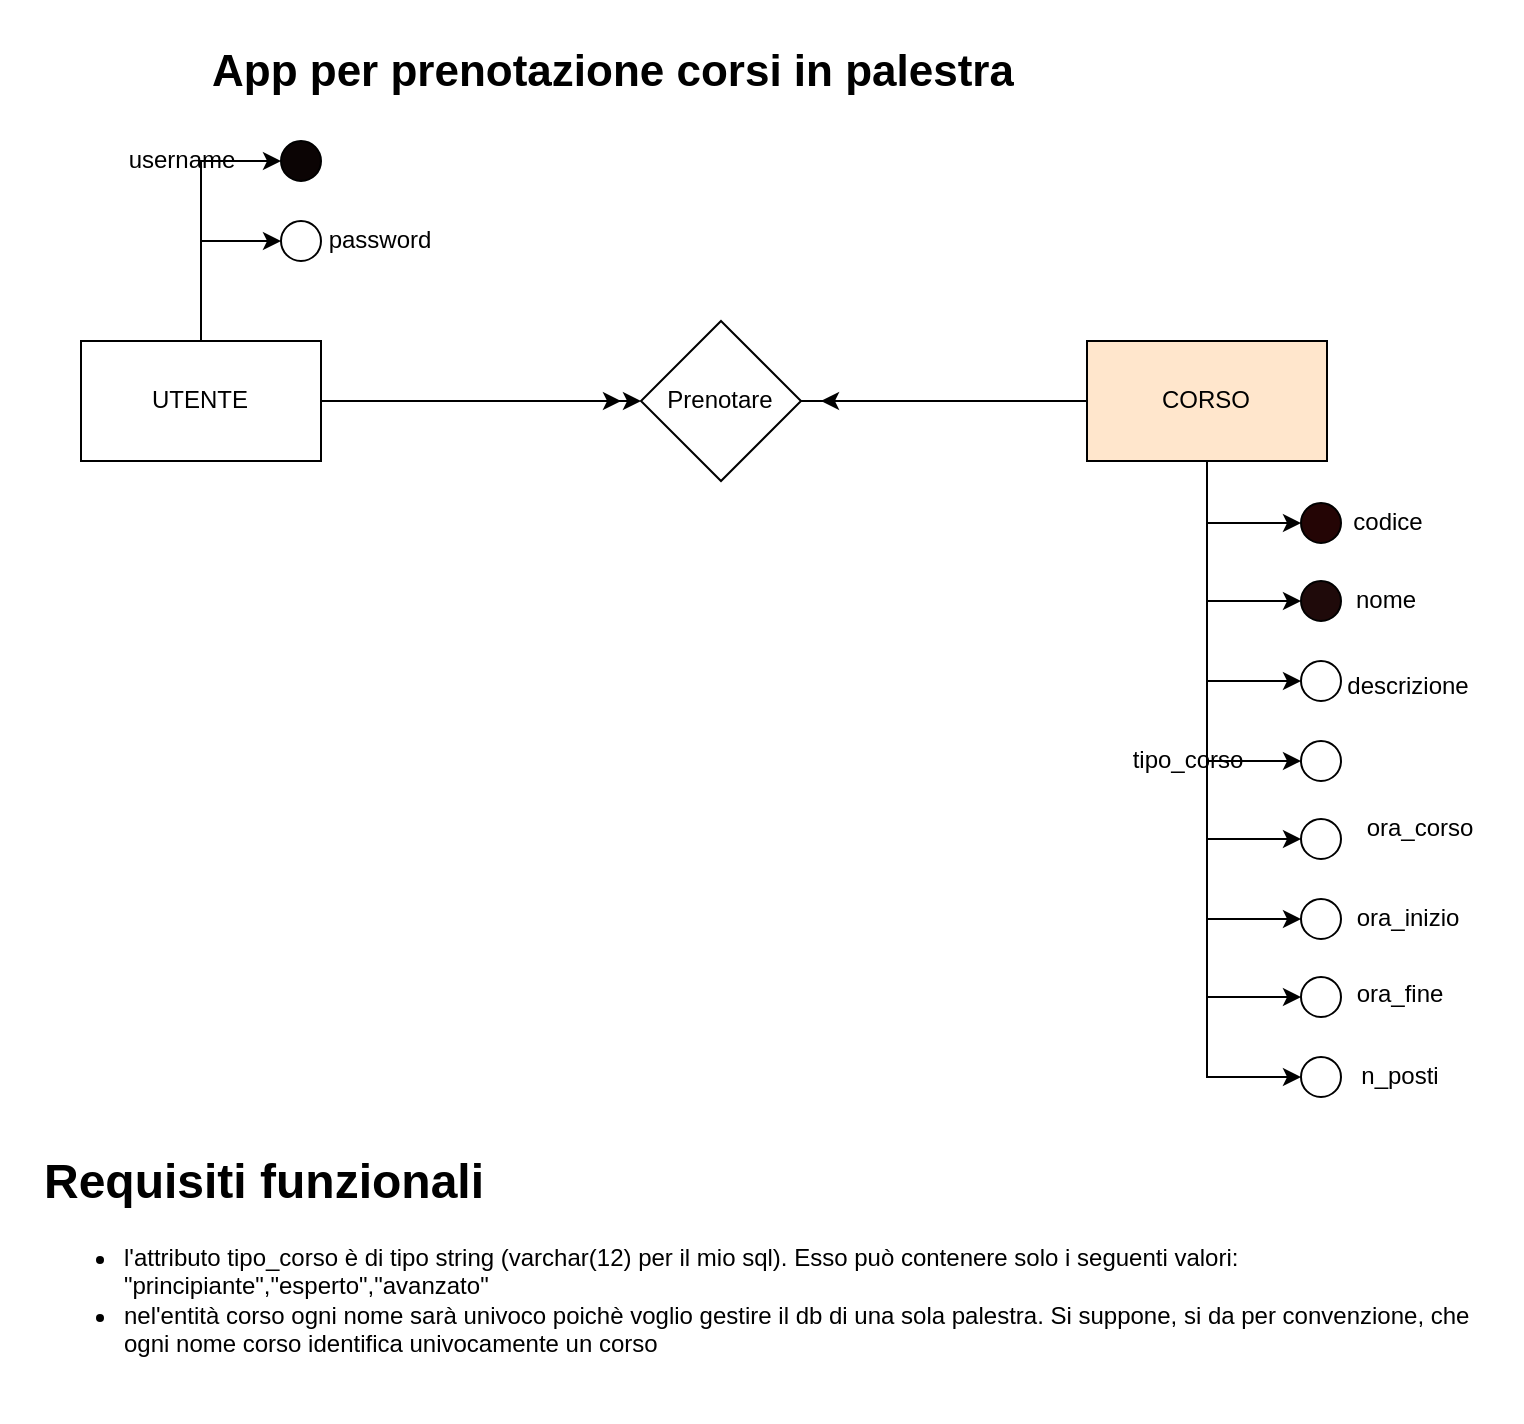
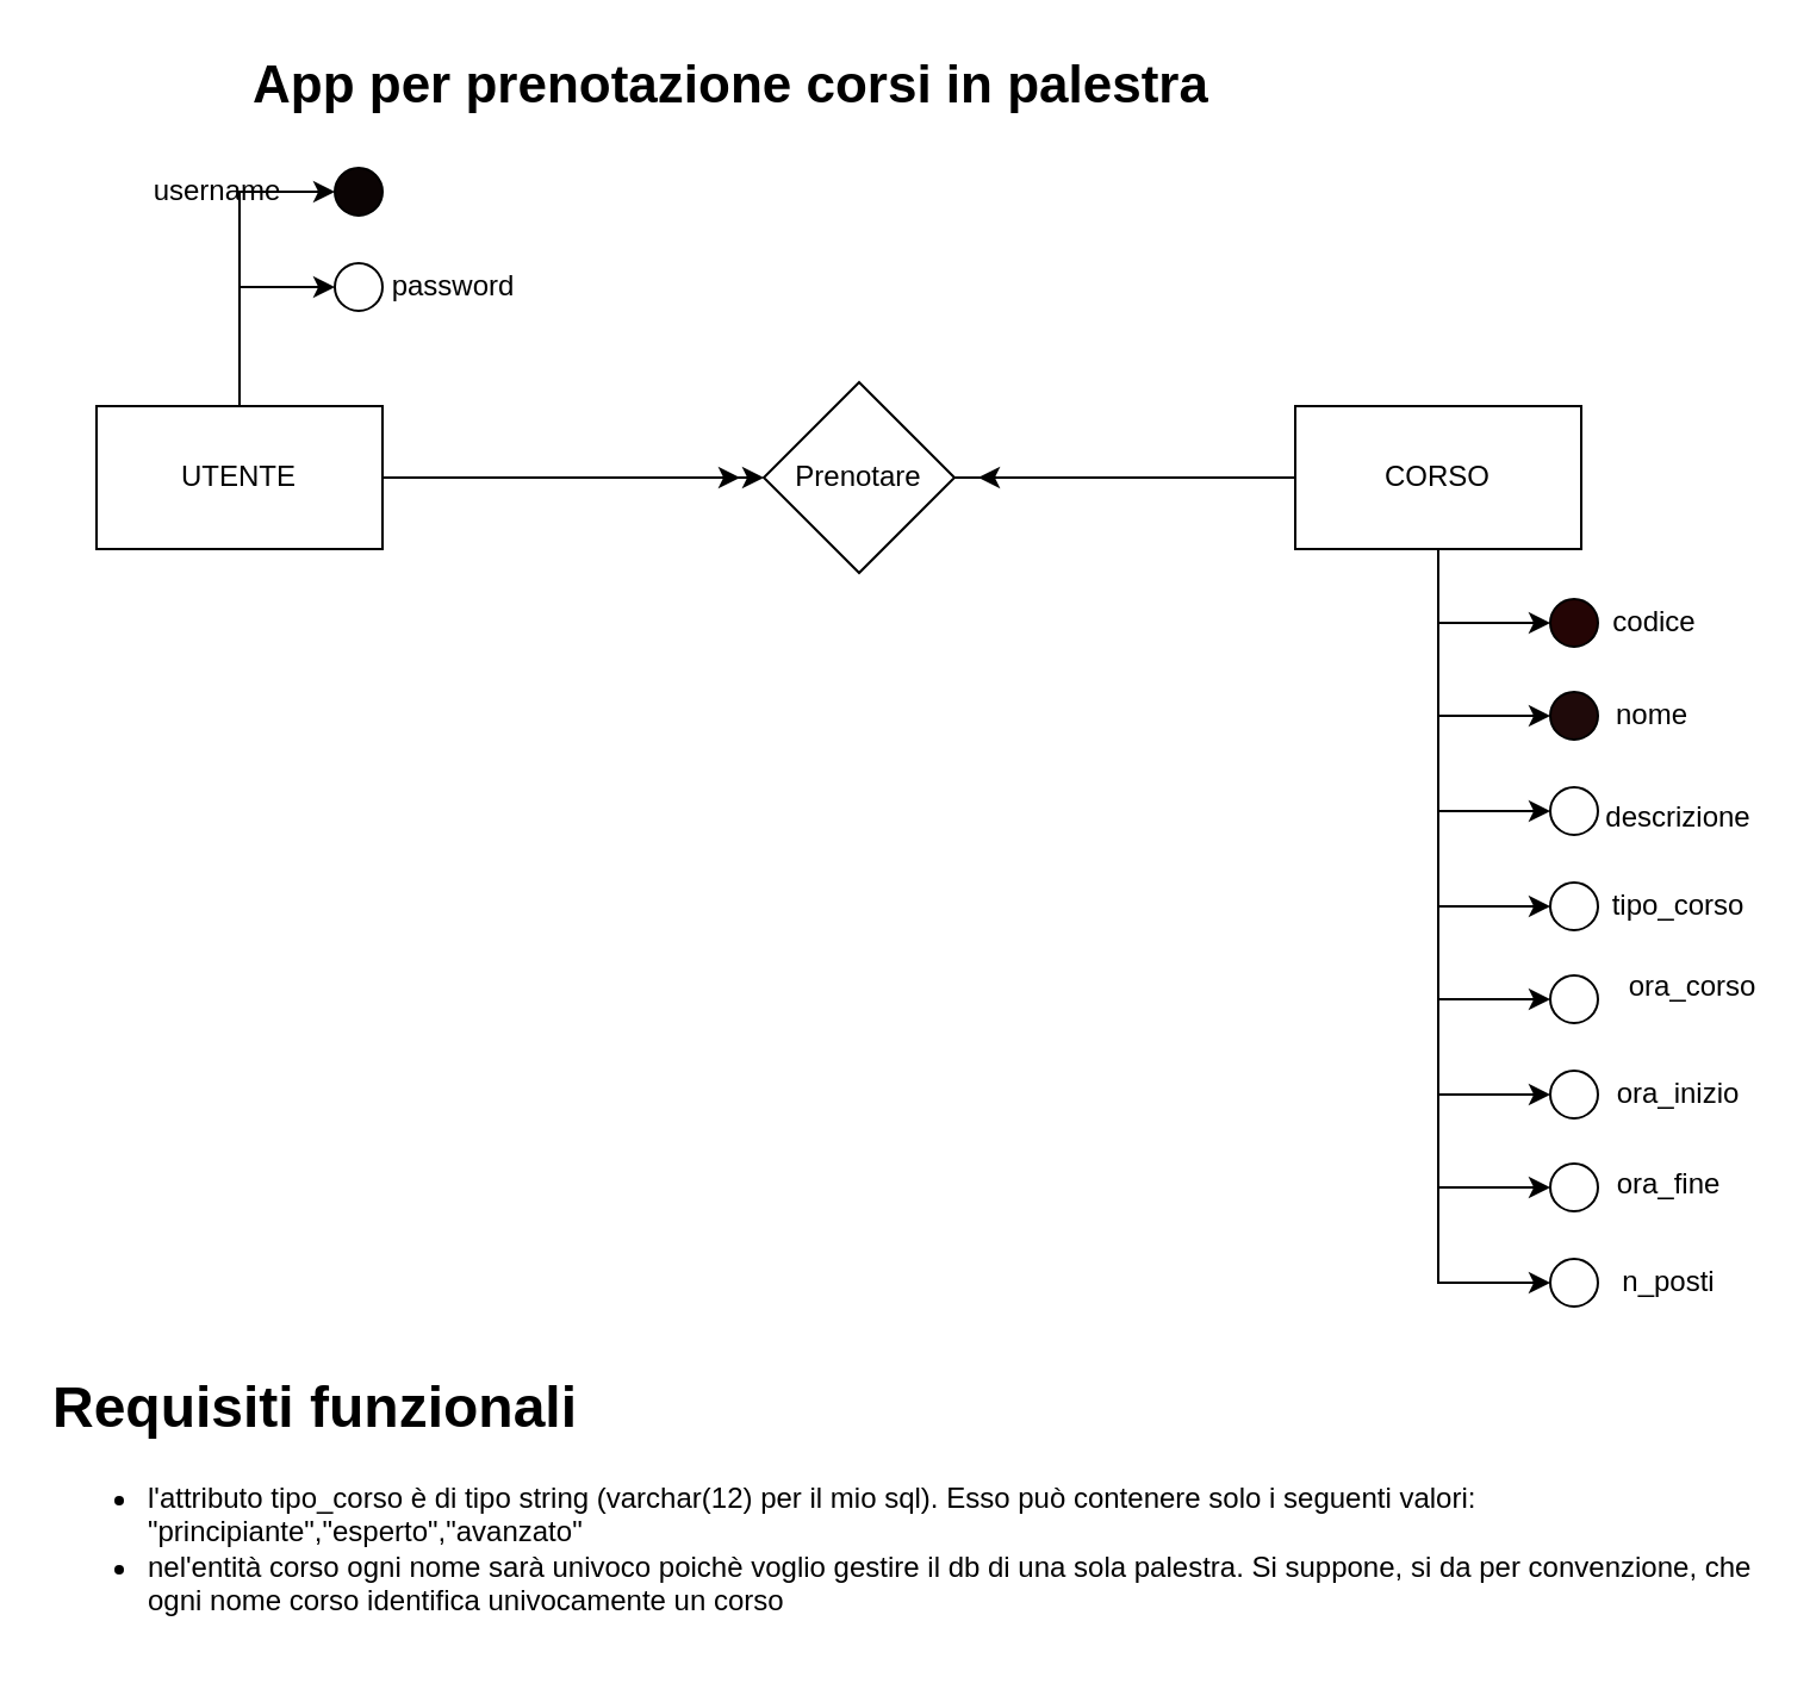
  <mxCell id="0" />
  <mxCell id="1" parent="0" />
  <mxCell id="2" value="&lt;b&gt;&lt;font style=&quot;font-size: 22px;&quot;&gt;App per prenotazione corsi in palestra&lt;/font&gt;&lt;/b&gt;" style="text;strokeColor=none;fillColor=none;align=left;verticalAlign=middle;spacingLeft=4;spacingRight=4;overflow=hidden;points=[[0,0.5],[1,0.5]];portConstraint=eastwest;rotatable=0;whiteSpace=wrap;html=1;" vertex="1" parent="1"><mxGeometry x="100" y="20" width="490" height="30" as="geometry" /></mxCell>
  <mxCell id="3" style="edgeStyle=orthogonalEdgeStyle;rounded=0;orthogonalLoop=1;jettySize=auto;html=1;entryX=0;entryY=0.5;entryDx=0;entryDy=0;" edge="1" parent="1" source="7" target="19"><mxGeometry relative="1" as="geometry" /></mxCell>
  <mxCell id="4" style="edgeStyle=orthogonalEdgeStyle;rounded=0;orthogonalLoop=1;jettySize=auto;html=1;entryX=0;entryY=0.5;entryDx=0;entryDy=0;" edge="1" parent="1" source="7" target="20"><mxGeometry relative="1" as="geometry" /></mxCell>
  <mxCell id="5" style="edgeStyle=orthogonalEdgeStyle;rounded=0;orthogonalLoop=1;jettySize=auto;html=1;entryX=0;entryY=0.5;entryDx=0;entryDy=0;" edge="1" parent="1" source="7" target="31"><mxGeometry relative="1" as="geometry" /></mxCell>
  <mxCell id="6" style="edgeStyle=orthogonalEdgeStyle;rounded=0;orthogonalLoop=1;jettySize=auto;html=1;" edge="1" parent="1" source="7"><mxGeometry relative="1" as="geometry"><mxPoint x="310" y="200" as="targetPoint" /></mxGeometry></mxCell>
  <mxCell id="7" value="UTENTE" style="rounded=0;whiteSpace=wrap;html=1;" vertex="1" parent="1"><mxGeometry x="40" y="170" width="120" height="60" as="geometry" /></mxCell>
  <mxCell id="8" style="edgeStyle=orthogonalEdgeStyle;rounded=0;orthogonalLoop=1;jettySize=auto;html=1;entryX=0;entryY=0.5;entryDx=0;entryDy=0;" edge="1" parent="1" source="18" target="26"><mxGeometry relative="1" as="geometry" /></mxCell>
  <mxCell id="9" style="edgeStyle=orthogonalEdgeStyle;rounded=0;orthogonalLoop=1;jettySize=auto;html=1;entryX=0;entryY=0.5;entryDx=0;entryDy=0;" edge="1" parent="1" source="18" target="24"><mxGeometry relative="1" as="geometry" /></mxCell>
  <mxCell id="10" style="edgeStyle=orthogonalEdgeStyle;rounded=0;orthogonalLoop=1;jettySize=auto;html=1;entryX=0;entryY=0.5;entryDx=0;entryDy=0;" edge="1" parent="1" source="18" target="25"><mxGeometry relative="1" as="geometry" /></mxCell>
  <mxCell id="11" style="edgeStyle=orthogonalEdgeStyle;rounded=0;orthogonalLoop=1;jettySize=auto;html=1;entryX=0;entryY=0.5;entryDx=0;entryDy=0;" edge="1" parent="1" source="18" target="23"><mxGeometry relative="1" as="geometry" /></mxCell>
  <mxCell id="12" style="edgeStyle=orthogonalEdgeStyle;rounded=0;orthogonalLoop=1;jettySize=auto;html=1;entryX=0;entryY=0.5;entryDx=0;entryDy=0;" edge="1" parent="1" source="18" target="27"><mxGeometry relative="1" as="geometry" /></mxCell>
  <mxCell id="13" style="edgeStyle=orthogonalEdgeStyle;rounded=0;orthogonalLoop=1;jettySize=auto;html=1;entryX=0;entryY=0.5;entryDx=0;entryDy=0;" edge="1" parent="1" source="18" target="30"><mxGeometry relative="1" as="geometry" /></mxCell>
  <mxCell id="14" style="edgeStyle=orthogonalEdgeStyle;rounded=0;orthogonalLoop=1;jettySize=auto;html=1;entryX=0;entryY=0.5;entryDx=0;entryDy=0;" edge="1" parent="1" source="18" target="28"><mxGeometry relative="1" as="geometry" /></mxCell>
  <mxCell id="15" style="edgeStyle=orthogonalEdgeStyle;rounded=0;orthogonalLoop=1;jettySize=auto;html=1;entryX=0;entryY=0.5;entryDx=0;entryDy=0;" edge="1" parent="1" source="18" target="29"><mxGeometry relative="1" as="geometry" /></mxCell>
  <mxCell id="16" style="edgeStyle=orthogonalEdgeStyle;rounded=0;orthogonalLoop=1;jettySize=auto;html=1;entryX=1;entryY=0.5;entryDx=0;entryDy=0;endArrow=none;" edge="1" parent="1" source="18" target="31"><mxGeometry relative="1" as="geometry" /></mxCell>
  <mxCell id="17" style="edgeStyle=orthogonalEdgeStyle;rounded=0;orthogonalLoop=1;jettySize=auto;html=1;" edge="1" parent="1" source="18"><mxGeometry relative="1" as="geometry"><mxPoint x="410" y="200" as="targetPoint" /></mxGeometry></mxCell>
- <mxCell id="18" value="CORSO" style="rounded=0;whiteSpace=wrap;html=1;fillColor=#ffe6cc;" vertex="1" parent="1"><mxGeometry x="543" y="170" width="120" height="60" as="geometry" /></mxCell>
+ <mxCell id="18" value="CORSO" style="rounded=0;whiteSpace=wrap;html=1;" vertex="1" parent="1"><mxGeometry x="543" y="170" width="120" height="60" as="geometry" /></mxCell>
  <mxCell id="19" value="" style="ellipse;whiteSpace=wrap;html=1;aspect=fixed;fillColor=#0b0404;" vertex="1" parent="1"><mxGeometry x="140" y="70" width="20" height="20" as="geometry" /></mxCell>
  <mxCell id="20" value="" style="ellipse;whiteSpace=wrap;html=1;aspect=fixed;" vertex="1" parent="1"><mxGeometry x="140" y="110" width="20" height="20" as="geometry" /></mxCell>
  <mxCell id="21" value="username" style="text;html=1;align=center;verticalAlign=middle;whiteSpace=wrap;rounded=0;" vertex="1" parent="1"><mxGeometry x="61" y="65" width="60" height="30" as="geometry" /></mxCell>
  <mxCell id="22" value="password" style="text;html=1;align=center;verticalAlign=middle;whiteSpace=wrap;rounded=0;" vertex="1" parent="1"><mxGeometry x="160" y="105" width="60" height="30" as="geometry" /></mxCell>
  <mxCell id="23" value="" style="ellipse;whiteSpace=wrap;html=1;aspect=fixed;" vertex="1" parent="1"><mxGeometry x="650" y="409" width="20" height="20" as="geometry" /></mxCell>
  <mxCell id="24" value="" style="ellipse;whiteSpace=wrap;html=1;aspect=fixed;" vertex="1" parent="1"><mxGeometry x="650" y="488" width="20" height="20" as="geometry" /></mxCell>
  <mxCell id="25" value="" style="ellipse;whiteSpace=wrap;html=1;aspect=fixed;" vertex="1" parent="1"><mxGeometry x="650" y="449" width="20" height="20" as="geometry" /></mxCell>
  <mxCell id="26" value="" style="ellipse;whiteSpace=wrap;html=1;aspect=fixed;" vertex="1" parent="1"><mxGeometry x="650" y="528" width="20" height="20" as="geometry" /></mxCell>
  <mxCell id="27" value="" style="ellipse;whiteSpace=wrap;html=1;aspect=fixed;" vertex="1" parent="1"><mxGeometry x="650" y="370" width="20" height="20" as="geometry" /></mxCell>
  <mxCell id="28" value="" style="ellipse;whiteSpace=wrap;html=1;aspect=fixed;fillColor=#1f0a0a;" vertex="1" parent="1"><mxGeometry x="650" y="290" width="20" height="20" as="geometry" /></mxCell>
  <mxCell id="29" value="" style="ellipse;whiteSpace=wrap;html=1;aspect=fixed;fillColor=#240505;" vertex="1" parent="1"><mxGeometry x="650" y="251" width="20" height="20" as="geometry" /></mxCell>
  <mxCell id="30" value="" style="ellipse;whiteSpace=wrap;html=1;aspect=fixed;" vertex="1" parent="1"><mxGeometry x="650" y="330" width="20" height="20" as="geometry" /></mxCell>
  <mxCell id="31" value="Prenotare" style="rhombus;whiteSpace=wrap;html=1;" vertex="1" parent="1"><mxGeometry x="320" y="160" width="80" height="80" as="geometry" /></mxCell>
  <mxCell id="32" value="codice" style="text;html=1;align=center;verticalAlign=middle;whiteSpace=wrap;rounded=0;" vertex="1" parent="1"><mxGeometry x="664" y="246" width="60" height="30" as="geometry" /></mxCell>
  <mxCell id="33" value="nome" style="text;html=1;align=center;verticalAlign=middle;whiteSpace=wrap;rounded=0;" vertex="1" parent="1"><mxGeometry x="663" y="285" width="60" height="30" as="geometry" /></mxCell>
  <mxCell id="34" value="descrizione" style="text;html=1;align=center;verticalAlign=middle;whiteSpace=wrap;rounded=0;" vertex="1" parent="1"><mxGeometry x="674" y="328" width="60" height="30" as="geometry" /></mxCell>
- <mxCell id="35" value="tipo_corso" style="text;html=1;align=center;verticalAlign=middle;whiteSpace=wrap;rounded=0;" vertex="1" parent="1"><mxGeometry x="564" y="365" width="60" height="30" as="geometry" /></mxCell>
+ <mxCell id="35" value="tipo_corso" style="text;html=1;align=center;verticalAlign=middle;whiteSpace=wrap;rounded=0;" vertex="1" parent="1"><mxGeometry x="674" y="365" width="60" height="30" as="geometry" /></mxCell>
  <mxCell id="36" value="ora_corso" style="text;html=1;align=center;verticalAlign=middle;whiteSpace=wrap;rounded=0;" vertex="1" parent="1"><mxGeometry x="680" y="399" width="60" height="30" as="geometry" /></mxCell>
  <mxCell id="37" value="ora_inizio" style="text;html=1;align=center;verticalAlign=middle;whiteSpace=wrap;rounded=0;" vertex="1" parent="1"><mxGeometry x="674" y="444" width="60" height="30" as="geometry" /></mxCell>
  <mxCell id="38" value="ora_fine" style="text;html=1;align=center;verticalAlign=middle;whiteSpace=wrap;rounded=0;" vertex="1" parent="1"><mxGeometry x="670" y="482" width="60" height="30" as="geometry" /></mxCell>
  <mxCell id="39" value="n_posti" style="text;html=1;align=center;verticalAlign=middle;whiteSpace=wrap;rounded=0;" vertex="1" parent="1"><mxGeometry x="670" y="523" width="60" height="30" as="geometry" /></mxCell>
  <mxCell id="40" value="&lt;h1 style=&quot;margin-top: 0px;&quot;&gt;Requisiti funzionali&lt;/h1&gt;&lt;p&gt;&lt;/p&gt;&lt;ul&gt;&lt;li&gt;l'attributo tipo_corso è di tipo string (varchar(12) per il mio sql). Esso può contenere solo i seguenti valori: &quot;principiante&quot;,&quot;esperto&quot;,&quot;avanzato&quot;&lt;/li&gt;&lt;li&gt;nel'entità corso ogni nome sarà univoco poichè voglio gestire il db di una sola palestra. Si suppone, si da per convenzione, che ogni nome corso identifica univocamente un corso&amp;nbsp;&lt;/li&gt;&lt;/ul&gt;&lt;p&gt;&lt;/p&gt;" style="text;html=1;whiteSpace=wrap;overflow=hidden;rounded=0;" vertex="1" parent="1"><mxGeometry x="20" y="570" width="720" height="120" as="geometry" /></mxCell>
